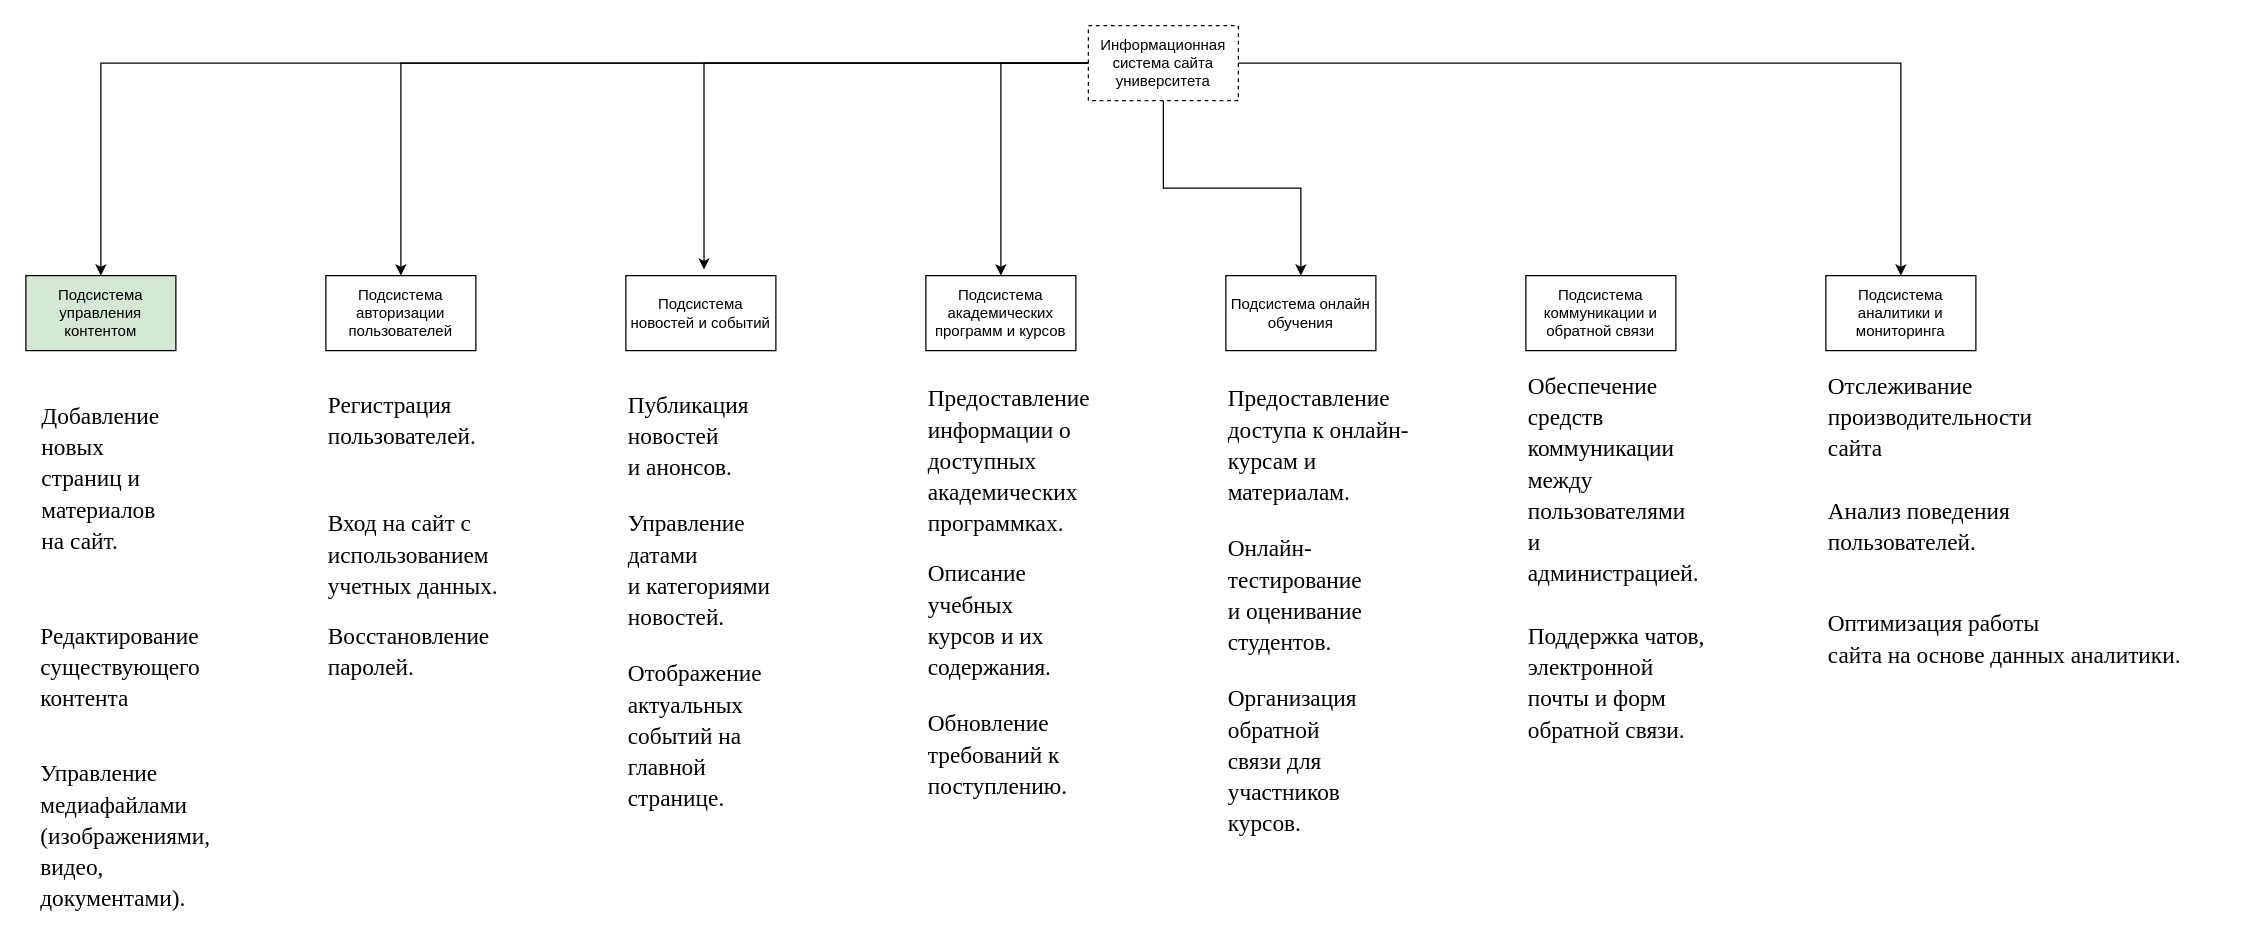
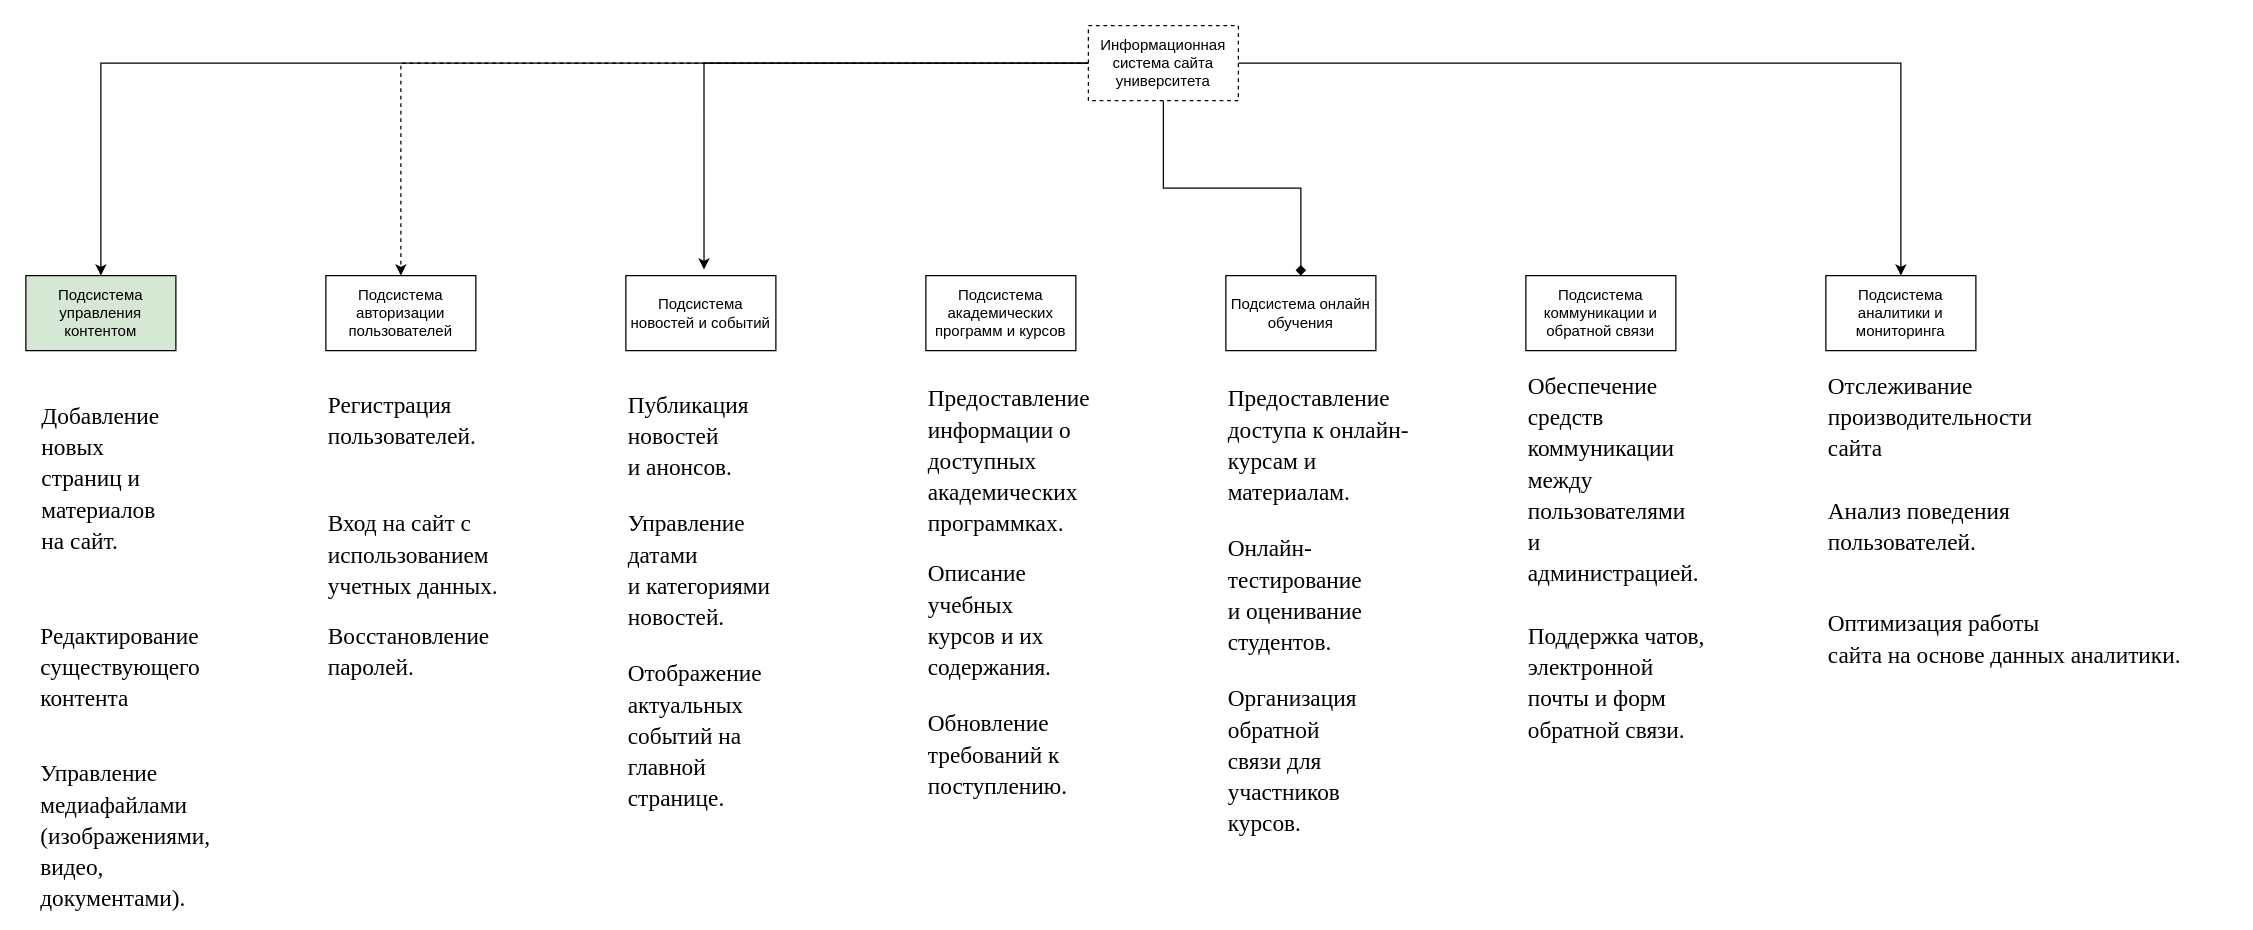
  <mxCell id="0" />
  <mxCell id="1" parent="0" />
- <mxCell id="2" style="edgeStyle=orthogonalEdgeStyle;rounded=0;orthogonalLoop=1;jettySize=auto;html=1;entryX=0.5;entryY=0;entryDx=0;entryDy=0;" edge="1" parent="1" source="7" target="9"><mxGeometry relative="1" as="geometry" /></mxCell>
- <mxCell id="3" style="edgeStyle=orthogonalEdgeStyle;rounded=0;orthogonalLoop=1;jettySize=auto;html=1;entryX=0.5;entryY=0;entryDx=0;entryDy=0;" edge="1" parent="1" source="7" target="11"><mxGeometry relative="1" as="geometry" /></mxCell>
- <mxCell id="4" style="edgeStyle=orthogonalEdgeStyle;rounded=0;orthogonalLoop=1;jettySize=auto;html=1;entryX=0.5;entryY=0;entryDx=0;entryDy=0;" edge="1" parent="1" source="7" target="12"><mxGeometry relative="1" as="geometry" /></mxCell>
+ <mxCell id="2" style="edgeStyle=orthogonalEdgeStyle;rounded=0;orthogonalLoop=1;jettySize=auto;html=1;entryX=0.5;entryY=0;entryDx=0;entryDy=0;dashed=1;" edge="1" parent="1" source="7" target="9"><mxGeometry relative="1" as="geometry" /></mxCell>
+ <mxCell id="4" style="edgeStyle=orthogonalEdgeStyle;rounded=0;orthogonalLoop=1;jettySize=auto;html=1;entryX=0.5;entryY=0;entryDx=0;entryDy=0;endArrow=diamond;" edge="1" parent="1" source="7" target="12"><mxGeometry relative="1" as="geometry" /></mxCell>
  <mxCell id="5" style="edgeStyle=orthogonalEdgeStyle;rounded=0;orthogonalLoop=1;jettySize=auto;html=1;" edge="1" parent="1" source="7" target="14"><mxGeometry relative="1" as="geometry" /></mxCell>
  <mxCell id="6" style="edgeStyle=orthogonalEdgeStyle;rounded=0;orthogonalLoop=1;jettySize=auto;html=1;" edge="1" parent="1" source="7" target="8"><mxGeometry relative="1" as="geometry"><mxPoint x="80" y="130" as="targetPoint" /></mxGeometry></mxCell>
  <mxCell id="7" value="Информационная система сайта университета" style="rounded=0;whiteSpace=wrap;html=1;dashed=1;" vertex="1" parent="1"><mxGeometry x="870" y="20" width="120" height="60" as="geometry" /></mxCell>
  <mxCell id="8" value="Подсистема управления контентом" style="rounded=0;whiteSpace=wrap;html=1;fillColor=#d5e8d4;" vertex="1" parent="1"><mxGeometry x="20" y="220" width="120" height="60" as="geometry" /></mxCell>
  <mxCell id="9" value="Подсистема авторизации пользователей" style="rounded=0;whiteSpace=wrap;html=1;" vertex="1" parent="1"><mxGeometry x="260" y="220" width="120" height="60" as="geometry" /></mxCell>
  <mxCell id="10" value="Подсистема новостей и событий" style="rounded=0;whiteSpace=wrap;html=1;" vertex="1" parent="1"><mxGeometry x="500" y="220" width="120" height="60" as="geometry" /></mxCell>
  <mxCell id="11" value="Подсистема академических программ и курсов" style="rounded=0;whiteSpace=wrap;html=1;" vertex="1" parent="1"><mxGeometry x="740" y="220" width="120" height="60" as="geometry" /></mxCell>
  <mxCell id="12" value="Подсистема онлайн обучения" style="rounded=0;whiteSpace=wrap;html=1;" vertex="1" parent="1"><mxGeometry x="980" y="220" width="120" height="60" as="geometry" /></mxCell>
  <mxCell id="13" value="Подсистема коммуникации и обратной связи" style="rounded=0;whiteSpace=wrap;html=1;" vertex="1" parent="1"><mxGeometry x="1220" y="220" width="120" height="60" as="geometry" /></mxCell>
  <mxCell id="14" value="Подсистема аналитики и мониторинга" style="rounded=0;whiteSpace=wrap;html=1;" vertex="1" parent="1"><mxGeometry x="1460" y="220" width="120" height="60" as="geometry" /></mxCell>
  <mxCell id="15" value="&lt;br/&gt;&lt;br/&gt;&lt;br/&gt;&#09;&lt;br/&gt;&#09;&lt;br/&gt;&#09;&lt;br/&gt;&#09;&lt;br/&gt;&lt;br/&gt;&lt;p style=&quot;line-height: 150%&quot; align=&quot;justify&quot; class=&quot;western&quot;&gt;&lt;br/&gt;&lt;font style=&quot;font-size: 14pt&quot; size=&quot;4&quot;&gt;Добавление новых&lt;br/&gt;страниц и материалов на сайт.&lt;/font&gt;&lt;/p&gt;&lt;br/&gt;&lt;br/&gt;&lt;style type=&quot;text/css&quot;&gt;p { color: #000000; line-height: 115%; text-align: left; orphans: 2; widows: 2; margin-bottom: 0.1in; direction: ltr; background: transparent }p.western { font-family: &quot;Liberation Serif&quot;, serif; font-size: 12pt; so-language: en-US }p.cjk { font-family: &quot;Verdana&quot;; font-size: 12pt; so-language: zh-CN }p.ctl { font-family: &quot;FreeSans&quot;; font-size: 12pt; so-language: hi-IN }a:link { color: #000080; text-decoration: underline }&lt;/style&gt;" style="text;html=1;align=center;verticalAlign=middle;whiteSpace=wrap;rounded=0;" vertex="1" parent="1"><mxGeometry x="50" y="310" width="60" height="30" as="geometry" /></mxCell>
  <mxCell id="16" value="&lt;p class=&quot;western&quot; align=&quot;justify&quot; style=&quot;line-height: 150%&quot;&gt;&#10;&lt;font size=&quot;4&quot; style=&quot;font-size: 14pt&quot;&gt;Редактирование&#10;существующего контента&lt;/font&gt;&lt;/p&gt;" style="text;whiteSpace=wrap;html=1;" vertex="1" parent="1"><mxGeometry x="30" y="450" width="120" height="120" as="geometry" /></mxCell>
  <mxCell id="17" value="&lt;p class=&quot;western&quot; align=&quot;justify&quot; style=&quot;line-height: 150%&quot;&gt;&#10;&lt;font size=&quot;4&quot; style=&quot;font-size: 14pt&quot;&gt;Управление&#10;медиафайлами (изображениями, видео,&#10;документами).&lt;/font&gt;&lt;/p&gt;" style="text;whiteSpace=wrap;html=1;" vertex="1" parent="1"><mxGeometry x="30" y="560" width="110" height="150" as="geometry" /></mxCell>
  <mxCell id="18" value="&lt;p class=&quot;western&quot; align=&quot;justify&quot; style=&quot;line-height: 150%&quot;&gt;&#10;&lt;font size=&quot;4&quot; style=&quot;font-size: 14pt&quot;&gt;Регистрация&#10;пользователей.&lt;/font&gt;&lt;/p&gt;" style="text;whiteSpace=wrap;html=1;" vertex="1" parent="1"><mxGeometry x="260" y="265" width="150" height="120" as="geometry" /></mxCell>
  <mxCell id="19" value="&lt;p class=&quot;western&quot; align=&quot;justify&quot; style=&quot;line-height: 150%&quot;&gt;&#10;&lt;font size=&quot;4&quot; style=&quot;font-size: 14pt&quot;&gt;Вход на сайт с&#10;использованием учетных данных.&lt;/font&gt;&lt;/p&gt;" style="text;whiteSpace=wrap;html=1;" vertex="1" parent="1"><mxGeometry x="260" y="360" width="140" height="120" as="geometry" /></mxCell>
  <mxCell id="20" value="&lt;p class=&quot;western&quot; align=&quot;justify&quot; style=&quot;line-height: 150%&quot;&gt;&#10;&lt;font size=&quot;4&quot; style=&quot;font-size: 14pt&quot;&gt;Восстановление&#10;паролей.&lt;/font&gt;&lt;/p&gt;" style="text;whiteSpace=wrap;html=1;" vertex="1" parent="1"><mxGeometry x="260" y="450" width="160" height="120" as="geometry" /></mxCell>
  <mxCell id="21" value="&lt;p class=&quot;western&quot; align=&quot;justify&quot; style=&quot;line-height: 150%&quot;&gt;&#10;&lt;font size=&quot;4&quot; style=&quot;font-size: 14pt&quot;&gt;Публикация новостей&#10;и анонсов.&lt;/font&gt;&lt;/p&gt;" style="text;whiteSpace=wrap;html=1;" vertex="1" parent="1"><mxGeometry x="500" y="265" width="130" height="120" as="geometry" /></mxCell>
  <mxCell id="22" value="&lt;p class=&quot;western&quot; align=&quot;justify&quot; style=&quot;line-height: 150%&quot;&gt;&#10;&lt;font size=&quot;4&quot; style=&quot;font-size: 14pt&quot;&gt;Управление датами&#10;и категориями новостей.&lt;/font&gt;&lt;/p&gt;" style="text;whiteSpace=wrap;html=1;" vertex="1" parent="1"><mxGeometry x="500" y="360" width="120" height="120" as="geometry" /></mxCell>
  <mxCell id="23" value="&lt;p class=&quot;western&quot; align=&quot;justify&quot; style=&quot;line-height: 150%&quot;&gt;&#10;&lt;font size=&quot;4&quot; style=&quot;font-size: 14pt&quot;&gt;Отображение&#10;актуальных событий на главной странице.&lt;/font&gt;&lt;/p&gt;" style="text;whiteSpace=wrap;html=1;" vertex="1" parent="1"><mxGeometry x="500" y="480" width="120" height="120" as="geometry" /></mxCell>
  <mxCell id="24" value="&lt;p class=&quot;western&quot; align=&quot;justify&quot; style=&quot;line-height: 150%&quot;&gt;&#10;&lt;font size=&quot;4&quot; style=&quot;font-size: 14pt&quot;&gt;Предоставление&#10;информации о доступных академических&#10;программках.&lt;/font&gt;&lt;/p&gt;" style="text;whiteSpace=wrap;html=1;" vertex="1" parent="1"><mxGeometry x="740" y="260" width="100" height="150" as="geometry" /></mxCell>
  <mxCell id="25" value="&lt;p class=&quot;western&quot; align=&quot;justify&quot; style=&quot;line-height: 150%&quot;&gt;&#10;&lt;font size=&quot;4&quot; style=&quot;font-size: 14pt&quot;&gt;Описание учебных&#10;курсов и их содержания.&lt;/font&gt;&lt;/p&gt;" style="text;whiteSpace=wrap;html=1;" vertex="1" parent="1"><mxGeometry x="740" y="400" width="150" height="120" as="geometry" /></mxCell>
  <mxCell id="26" value="&lt;p class=&quot;western&quot; align=&quot;justify&quot; style=&quot;line-height: 150%&quot;&gt;&#10;&lt;font size=&quot;4&quot; style=&quot;font-size: 14pt&quot;&gt;Обновление&#10;требований к поступлению.&lt;/font&gt;&lt;/p&gt;" style="text;whiteSpace=wrap;html=1;" vertex="1" parent="1"><mxGeometry x="740" y="520" width="100" height="120" as="geometry" /></mxCell>
  <mxCell id="27" value="&lt;p class=&quot;western&quot; align=&quot;justify&quot; style=&quot;line-height: 150%&quot;&gt;&#10;&lt;font size=&quot;4&quot; style=&quot;font-size: 14pt&quot;&gt;Предоставление&#10;доступа к онлайн-курсам и материалам.&lt;/font&gt;&lt;/p&gt;" style="text;whiteSpace=wrap;html=1;" vertex="1" parent="1"><mxGeometry x="980" y="260" width="170" height="120" as="geometry" /></mxCell>
  <mxCell id="28" value="&lt;p class=&quot;western&quot; align=&quot;justify&quot; style=&quot;line-height: 150%&quot;&gt;&#10;&lt;font size=&quot;4&quot; style=&quot;font-size: 14pt&quot;&gt;Онлайн-тестирование&#10;и оценивание студентов.&lt;/font&gt;&lt;/p&gt;" style="text;whiteSpace=wrap;html=1;" vertex="1" parent="1"><mxGeometry x="980" y="380" width="130" height="120" as="geometry" /></mxCell>
  <mxCell id="29" value="&lt;p class=&quot;western&quot; align=&quot;justify&quot; style=&quot;line-height: 150%&quot;&gt;&#10;&lt;font size=&quot;4&quot; style=&quot;font-size: 14pt&quot;&gt;Организация&#10;обратной связи для участников курсов.&lt;/font&gt;&lt;/p&gt;" style="text;whiteSpace=wrap;html=1;" vertex="1" parent="1"><mxGeometry x="980" y="500" width="90" height="120" as="geometry" /></mxCell>
  <mxCell id="30" value="&lt;p class=&quot;western&quot; align=&quot;justify&quot; style=&quot;line-height: 150%&quot;&gt;&#10;&lt;font size=&quot;4&quot; style=&quot;font-size: 14pt&quot;&gt;Обеспечение средств&#10;коммуникации между пользователями и&#10;администрацией.&lt;/font&gt;&lt;/p&gt;" style="text;whiteSpace=wrap;html=1;" vertex="1" parent="1"><mxGeometry x="1220" y="250" width="120" height="150" as="geometry" /></mxCell>
  <mxCell id="31" value="&lt;p class=&quot;western&quot; align=&quot;justify&quot; style=&quot;line-height: 150%&quot;&gt;&#10;&lt;font size=&quot;4&quot; style=&quot;font-size: 14pt&quot;&gt;Поддержка чатов,&#10;электронной почты и форм обратной связи.&lt;/font&gt;&lt;/p&gt;" style="text;whiteSpace=wrap;html=1;" vertex="1" parent="1"><mxGeometry x="1220" y="450" width="150" height="120" as="geometry" /></mxCell>
  <mxCell id="32" value="&lt;p class=&quot;western&quot; align=&quot;justify&quot; style=&quot;line-height: 150%&quot;&gt;&#10;&lt;font size=&quot;4&quot; style=&quot;font-size: 14pt&quot;&gt;Отслеживание&#10;производительности сайта&lt;/font&gt;&lt;/p&gt;" style="text;whiteSpace=wrap;html=1;" vertex="1" parent="1"><mxGeometry x="1460" y="250" width="120" height="120" as="geometry" /></mxCell>
  <mxCell id="33" value="&lt;p class=&quot;western&quot; align=&quot;justify&quot; style=&quot;line-height: 150%&quot;&gt;&#10;&lt;font size=&quot;4&quot; style=&quot;font-size: 14pt&quot;&gt;Анализ поведения&#10;пользователей.&lt;/font&gt;&lt;/p&gt;" style="text;whiteSpace=wrap;html=1;" vertex="1" parent="1"><mxGeometry x="1460" y="350" width="180" height="120" as="geometry" /></mxCell>
  <mxCell id="34" value="&lt;p class=&quot;western&quot; align=&quot;justify&quot; style=&quot;line-height: 150%&quot;&gt;&#10;&lt;font size=&quot;4&quot; style=&quot;font-size: 14pt&quot;&gt;Оптимизация работы&#10;сайта на основе данных аналитики.&lt;/font&gt;&lt;/p&gt;" style="text;whiteSpace=wrap;html=1;" vertex="1" parent="1"><mxGeometry x="1460" y="440" width="320" height="120" as="geometry" /></mxCell>
  <mxCell id="35" style="edgeStyle=orthogonalEdgeStyle;rounded=0;orthogonalLoop=1;jettySize=auto;html=1;entryX=0.521;entryY=-0.081;entryDx=0;entryDy=0;entryPerimeter=0;" edge="1" parent="1" source="7" target="10"><mxGeometry relative="1" as="geometry" /></mxCell>
